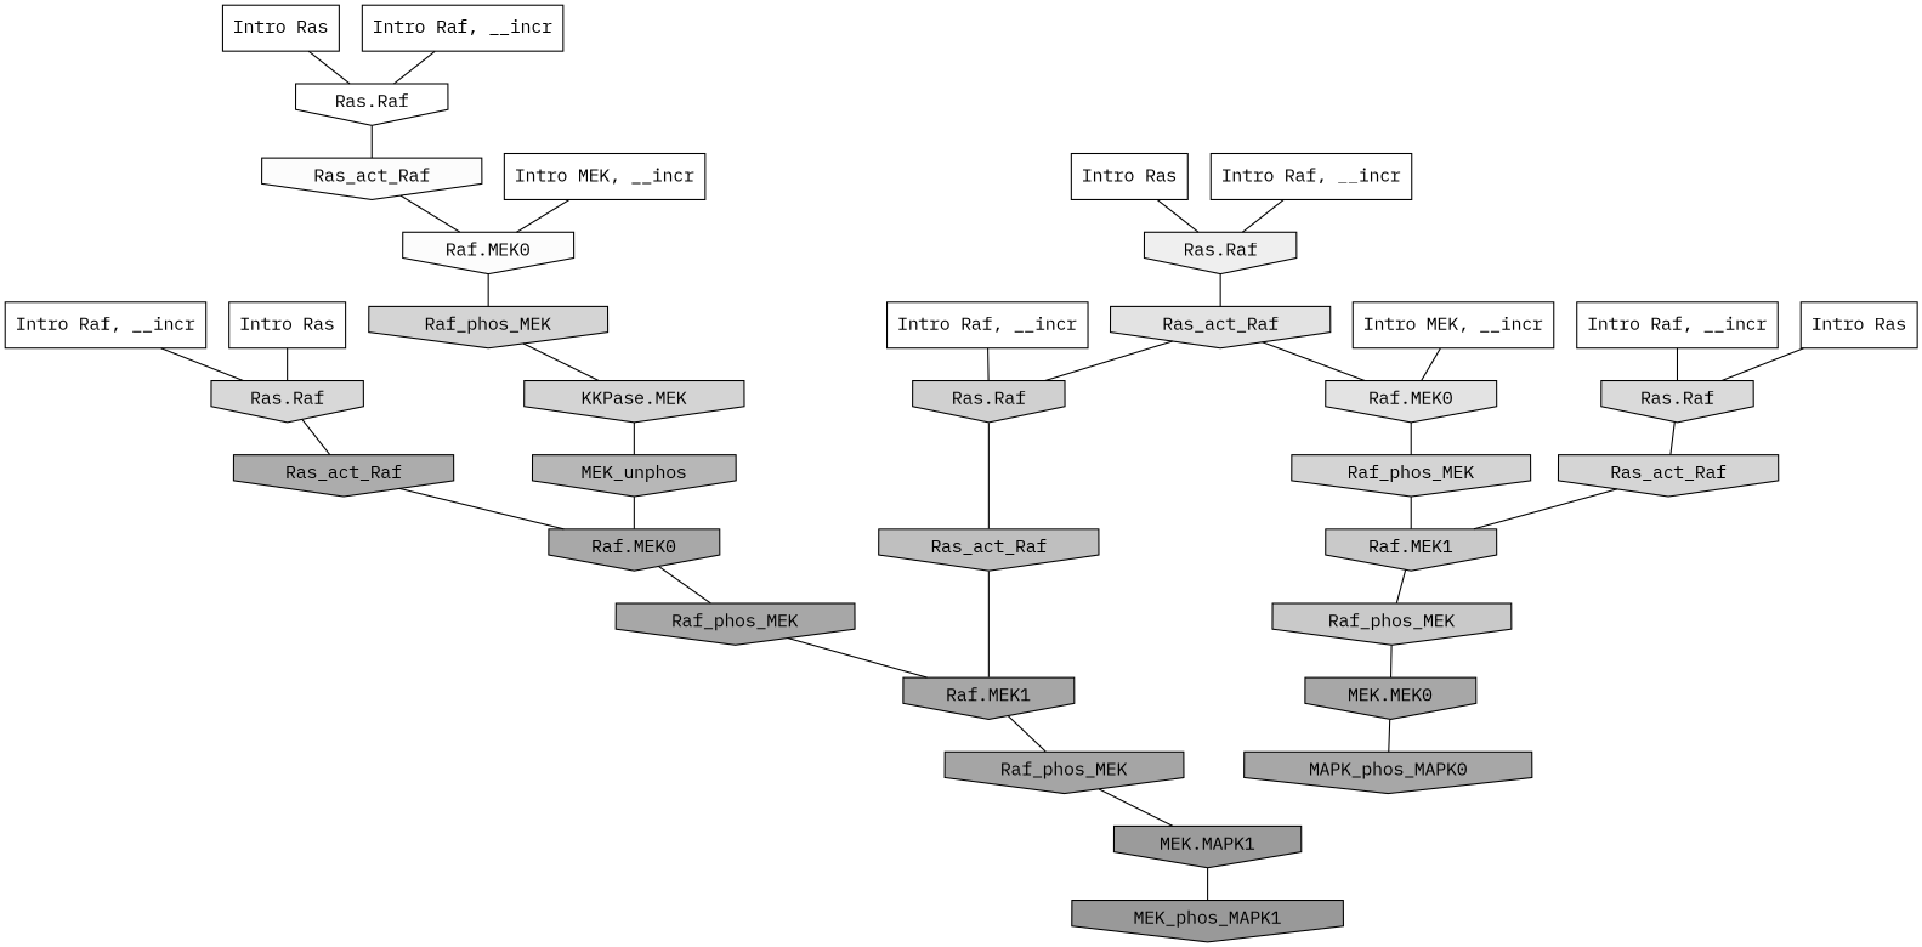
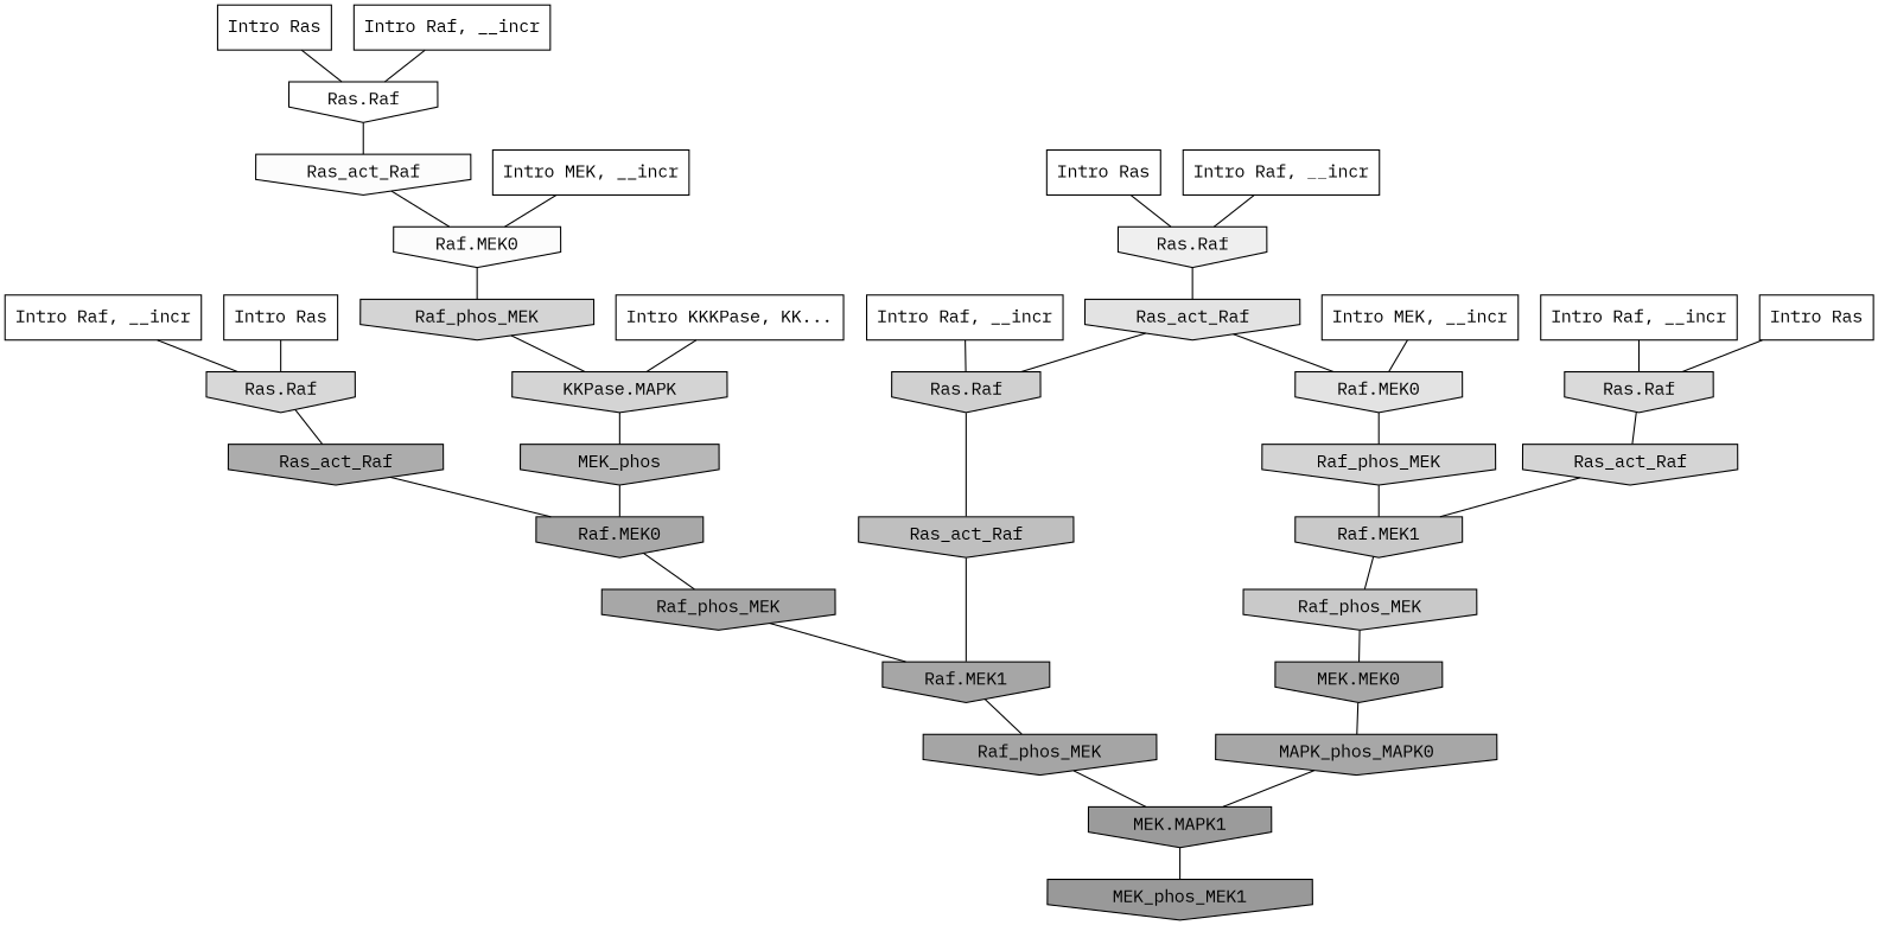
  digraph {
    fontname="IBM Plex Mono"
    rankdir=TB
    ranksep=0.30
    node [fillcolor="0.000 0.000 1.000" fontname="IBM Plex Mono" shape=invhouse style=filled]
    edge [color="0.000 0.000 0.000" dir=none fontname="IBM Plex Mono"]
    n1 [label="Intro Ras" shape=rectangle]
    n2 [fillcolor="0.000 0.000 0.844" label="Ras.Raf"]
    n3 [fillcolor="0.000 0.000 0.674" label=Ras_act_Raf]
    n4 [label="Intro Ras" shape=rectangle]
    n5 [fillcolor="0.000 0.000 0.936" label="Ras.Raf"]
    n6 [fillcolor="0.000 0.000 0.890" label=Ras_act_Raf]
    n7 [label="Intro Ras" shape=rectangle]
    n8 [label="Ras.Raf"]
    n9 [fillcolor="0.000 0.000 0.985" label=Ras_act_Raf]
    n10 [label="Intro Ras" shape=rectangle]
    n11 [fillcolor="0.000 0.000 0.852" label="Ras.Raf"]
    n12 [fillcolor="0.000 0.000 0.833" label=Ras_act_Raf]
    n13 [label="Intro Raf, __incr" shape=rectangle]
    n14 [fillcolor="0.000 0.000 0.815" label="Ras.Raf"]
    n15 [fillcolor="0.000 0.000 0.747" label=Ras_act_Raf]
    n16 [label="Intro Raf, __incr" shape=rectangle]
    n17 [label="Intro Raf, __incr" shape=rectangle]
    n18 [label="Intro Raf, __incr" shape=rectangle]
    n19 [label="Intro Raf, __incr" shape=rectangle]
    n20 [label="Intro MEK, __incr" shape=rectangle]
    n21 [fillcolor="0.000 0.000 0.890" label="Raf.MEK0"]
    n22 [fillcolor="0.000 0.000 0.832" label=Raf_phos_MEK]
    n23 [label="Intro MEK, __incr" shape=rectangle]
    n24 [fillcolor="0.000 0.000 0.985" label="Raf.MEK0"]
    n25 [fillcolor="0.000 0.000 0.832" label=Raf_phos_MEK]
    n26 [fillcolor="0.000 0.000 0.654" label="MEK.MEK0"]
    n27 [fillcolor="0.000 0.000 0.653" label=MAPK_phos_MAPK0]
-   n29 [fillcolor="0.000 0.000 0.829" label="KKPase.MEK"]
-   n30 [fillcolor="0.000 0.000 0.715" label=MEK_unphos]
+   n28 [label="Intro KKKPase, KK..." shape=rectangle]
+   n29 [fillcolor="0.000 0.000 0.829" label="KKPase.MAPK"]
+   n30 [fillcolor="0.000 0.000 0.715" label=MEK_phos]
    n31 [fillcolor="0.000 0.000 0.789" label="Raf.MEK1"]
    n32 [fillcolor="0.000 0.000 0.659" label="Raf.MEK0"]
    n33 [fillcolor="0.000 0.000 0.786" label=Raf_phos_MEK]
    n34 [fillcolor="0.000 0.000 0.649" label="Raf.MEK1"]
    n35 [fillcolor="0.000 0.000 0.646" label=Raf_phos_MEK]
    n36 [fillcolor="0.000 0.000 0.656" label=Raf_phos_MEK]
    n37 [fillcolor="0.000 0.000 0.608" label="MEK.MAPK1"]
-   n38 [fillcolor="0.000 0.000 0.600" label=MEK_phos_MAPK1]
+   n38 [fillcolor="0.000 0.000 0.600" label=MEK_phos_MEK1]
    n1 -> n2
    n2 -> n3
    n3 -> n32
    n4 -> n5
    n5 -> n6
    n6 -> n14
    n6 -> n21
    n7 -> n8
    n8 -> n9
    n9 -> n24
    n10 -> n11
    n11 -> n12
    n12 -> n31
    n13 -> n14
    n14 -> n15
    n15 -> n34
    n16 -> n2
    n17 -> n11
    n18 -> n5
    n19 -> n8
    n20 -> n21
    n21 -> n22
    n22 -> n31
    n23 -> n24
    n24 -> n25
    n25 -> n29
    n26 -> n27
+   n27 -> n37
+   n28 -> n29
    n29 -> n30
    n30 -> n32
    n31 -> n33
    n32 -> n36
    n33 -> n26
    n34 -> n35
    n35 -> n37
    n36 -> n34
    n37 -> n38
  }
